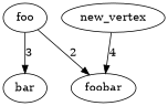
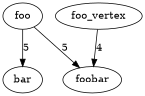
  digraph {
    n1 [label=foo]
    n2 [label=bar]
    n3 [label=foobar]
-   n4 [label=new_vertex]
-   n1 -> n2 [label=3]
-   n1 -> n3 [label=2]
+   n4 [label=foo_vertex]
+   n1 -> n2 [label=5]
+   n1 -> n3 [label=5]
    n4 -> n3 [label=4]
  }
